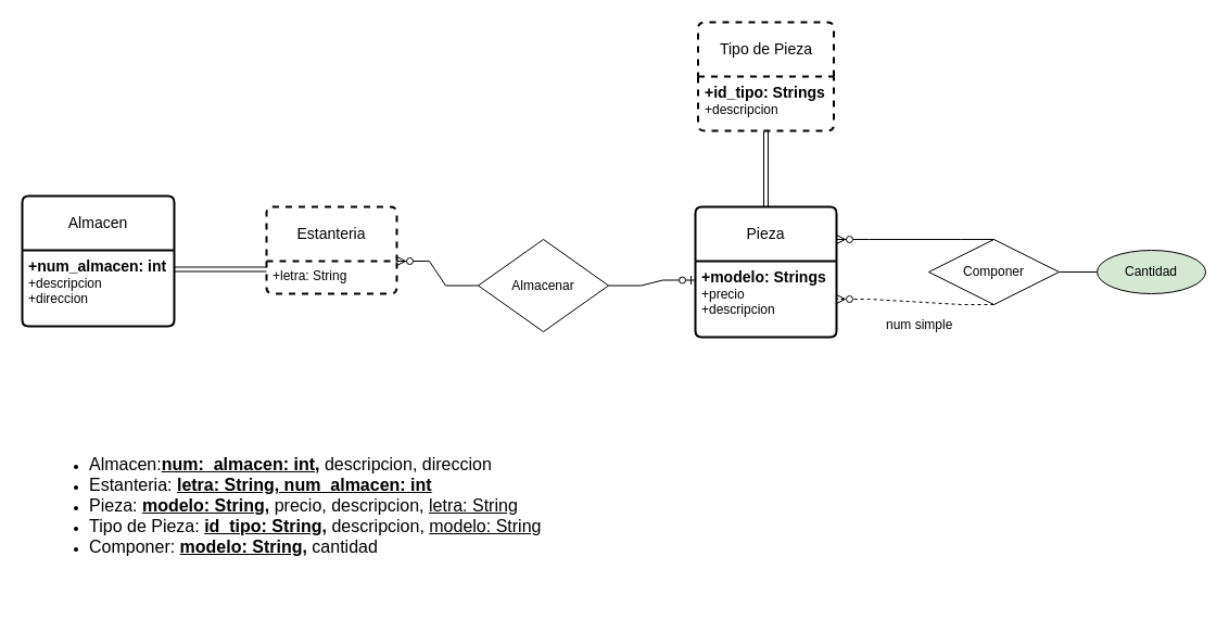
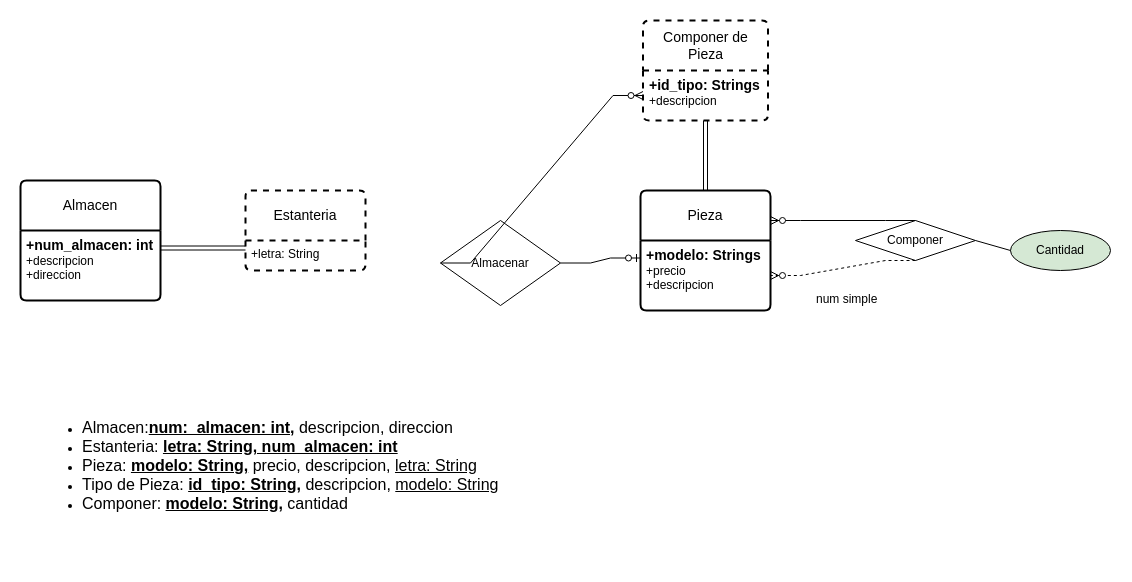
  <mxCell id="0" />
  <mxCell id="1" parent="0" />
- <mxCell id="2" value="Tipo de Pieza" style="swimlane;childLayout=stackLayout;horizontal=1;startSize=50;horizontalStack=0;rounded=1;fontSize=14;fontStyle=0;strokeWidth=2;resizeParent=0;resizeLast=1;shadow=0;dashed=1;align=center;arcSize=4;whiteSpace=wrap;html=1;" parent="1" vertex="1"><mxGeometry x="642.5" y="20" width="125" height="100" as="geometry" /></mxCell>
+ <mxCell id="2" value="Componer de Pieza" style="swimlane;childLayout=stackLayout;horizontal=1;startSize=50;horizontalStack=0;rounded=1;fontSize=14;fontStyle=0;strokeWidth=2;resizeParent=0;resizeLast=1;shadow=0;dashed=1;align=center;arcSize=4;whiteSpace=wrap;html=1;" parent="1" vertex="1"><mxGeometry x="642.5" y="20" width="125" height="100" as="geometry" /></mxCell>
  <mxCell id="3" value="&lt;font style=&quot;font-size: 14px;&quot;&gt;&lt;b&gt;+id_tipo: Strings&lt;br&gt;&lt;/b&gt;&lt;/font&gt;+descripcion" style="align=left;strokeColor=none;fillColor=none;spacingLeft=4;fontSize=12;verticalAlign=top;resizable=0;rotatable=0;part=1;html=1;" parent="2" vertex="1"><mxGeometry y="50" width="125" height="50" as="geometry" /></mxCell>
  <mxCell id="4" value="Pieza" style="swimlane;childLayout=stackLayout;horizontal=1;startSize=50;horizontalStack=0;rounded=1;fontSize=14;fontStyle=0;strokeWidth=2;resizeParent=0;resizeLast=1;shadow=0;dashed=0;align=center;arcSize=4;whiteSpace=wrap;html=1;" parent="1" vertex="1"><mxGeometry x="640" y="190" width="130" height="120" as="geometry" /></mxCell>
  <mxCell id="5" value="&lt;font style=&quot;font-size: 14px;&quot;&gt;&lt;b&gt;+modelo: Strings&lt;br&gt;&lt;/b&gt;&lt;/font&gt;+precio&lt;br&gt;+descripcion" style="align=left;strokeColor=none;fillColor=none;spacingLeft=4;fontSize=12;verticalAlign=top;resizable=0;rotatable=0;part=1;html=1;" parent="4" vertex="1"><mxGeometry y="50" width="130" height="70" as="geometry" /></mxCell>
  <mxCell id="6" value="Estanteria" style="swimlane;childLayout=stackLayout;horizontal=1;startSize=50;horizontalStack=0;rounded=1;fontSize=14;fontStyle=0;strokeWidth=2;resizeParent=0;resizeLast=1;shadow=0;dashed=1;align=center;arcSize=4;whiteSpace=wrap;html=1;" parent="1" vertex="1"><mxGeometry x="245" y="190" width="120" height="80" as="geometry" /></mxCell>
  <mxCell id="7" value="+letra: String" style="align=left;strokeColor=none;fillColor=none;spacingLeft=4;fontSize=12;verticalAlign=top;resizable=0;rotatable=0;part=1;html=1;" parent="6" vertex="1"><mxGeometry y="50" width="120" height="30" as="geometry" /></mxCell>
- <mxCell id="8" value="Componer" style="shape=rhombus;perimeter=rhombusPerimeter;whiteSpace=wrap;html=1;align=center;" parent="1" vertex="1"><mxGeometry x="855" y="220" width="120" height="60" as="geometry" /></mxCell>
+ <mxCell id="8" value="Componer" style="shape=rhombus;perimeter=rhombusPerimeter;whiteSpace=wrap;html=1;align=center;" parent="1" vertex="1"><mxGeometry x="855" y="220" width="120" height="40" as="geometry" /></mxCell>
  <mxCell id="9" value="Cantidad" style="ellipse;whiteSpace=wrap;html=1;align=center;fillColor=#d5e8d4;" parent="1" vertex="1"><mxGeometry x="1010" y="230" width="100" height="40" as="geometry" /></mxCell>
  <mxCell id="10" value="Almacenar" style="shape=rhombus;perimeter=rhombusPerimeter;whiteSpace=wrap;html=1;align=center;" parent="1" vertex="1"><mxGeometry x="440" y="220" width="120" height="85" as="geometry" /></mxCell>
  <mxCell id="11" value="Almacen" style="swimlane;childLayout=stackLayout;horizontal=1;startSize=50;horizontalStack=0;rounded=1;fontSize=14;fontStyle=0;strokeWidth=2;resizeParent=0;resizeLast=1;shadow=0;dashed=0;align=center;arcSize=4;whiteSpace=wrap;html=1;" parent="1" vertex="1"><mxGeometry x="20" y="180" width="140" height="120" as="geometry" /></mxCell>
  <mxCell id="12" value="&lt;font style=&quot;font-size: 14px;&quot;&gt;&lt;b&gt;+num_almacen: int&lt;br&gt;&lt;/b&gt;&lt;/font&gt;+descripcion&lt;br&gt;+direccion" style="align=left;strokeColor=none;fillColor=none;spacingLeft=4;fontSize=12;verticalAlign=top;resizable=0;rotatable=0;part=1;html=1;" parent="11" vertex="1"><mxGeometry y="50" width="140" height="70" as="geometry" /></mxCell>
  <mxCell id="13" value="" style="shape=link;html=1;rounded=0;exitX=0;exitY=0.25;exitDx=0;exitDy=0;entryX=1;entryY=0.25;entryDx=0;entryDy=0;" parent="1" source="7" target="12" edge="1"><mxGeometry width="100" relative="1" as="geometry"><mxPoint x="835" y="530" as="sourcePoint" /><mxPoint x="935" y="530" as="targetPoint" /></mxGeometry></mxCell>
  <mxCell id="14" value="" style="edgeStyle=entityRelationEdgeStyle;fontSize=12;html=1;endArrow=ERzeroToOne;endFill=1;rounded=0;entryX=0;entryY=0.25;entryDx=0;entryDy=0;exitX=1;exitY=0.5;exitDx=0;exitDy=0;" parent="1" source="10" target="5" edge="1"><mxGeometry width="100" height="100" relative="1" as="geometry"><mxPoint x="410" y="330" as="sourcePoint" /><mxPoint x="530" y="320" as="targetPoint" /></mxGeometry></mxCell>
- <mxCell id="15" value="" style="edgeStyle=entityRelationEdgeStyle;fontSize=12;html=1;endArrow=ERzeroToMany;endFill=1;rounded=0;exitX=0;exitY=0.5;exitDx=0;exitDy=0;entryX=1;entryY=0;entryDx=0;entryDy=0;" parent="1" source="10" target="7" edge="1"><mxGeometry width="100" height="100" relative="1" as="geometry"><mxPoint x="600" y="275" as="sourcePoint" /><mxPoint x="900" y="280" as="targetPoint" /></mxGeometry></mxCell>
+ <mxCell id="15" value="" style="edgeStyle=entityRelationEdgeStyle;fontSize=12;html=1;endArrow=ERzeroToMany;endFill=1;rounded=0;exitX=0;exitY=0.5;exitDx=0;exitDy=0;" parent="1" source="10" target="3" edge="1"><mxGeometry width="100" height="100" relative="1" as="geometry"><mxPoint x="600" y="275" as="sourcePoint" /><mxPoint x="900" y="280" as="targetPoint" /></mxGeometry></mxCell>
  <mxCell id="16" value="" style="endArrow=none;html=1;rounded=0;entryX=0;entryY=0.5;entryDx=0;entryDy=0;exitX=1;exitY=0.5;exitDx=0;exitDy=0;" parent="1" source="8" target="9" edge="1"><mxGeometry relative="1" as="geometry"><mxPoint x="640" y="340" as="sourcePoint" /><mxPoint x="800" y="340" as="targetPoint" /></mxGeometry></mxCell>
  <mxCell id="17" value="" style="edgeStyle=entityRelationEdgeStyle;fontSize=12;html=1;endArrow=ERzeroToMany;endFill=1;rounded=0;exitX=0.5;exitY=0;exitDx=0;exitDy=0;entryX=1;entryY=0.25;entryDx=0;entryDy=0;" parent="1" source="8" target="4" edge="1"><mxGeometry width="100" height="100" relative="1" as="geometry"><mxPoint x="770" y="220" as="sourcePoint" /><mxPoint x="960" y="190" as="targetPoint" /></mxGeometry></mxCell>
  <mxCell id="18" value="" style="edgeStyle=entityRelationEdgeStyle;fontSize=12;html=1;endArrow=ERzeroToMany;endFill=1;rounded=0;entryX=1;entryY=0.5;entryDx=0;entryDy=0;exitX=0.5;exitY=1;exitDx=0;exitDy=0;dashed=1;" parent="1" source="8" target="5" edge="1"><mxGeometry width="100" height="100" relative="1" as="geometry"><mxPoint x="820" y="350" as="sourcePoint" /><mxPoint x="920" y="250" as="targetPoint" /></mxGeometry></mxCell>
  <mxCell id="19" value="num simple" style="text;strokeColor=none;fillColor=none;spacingLeft=4;spacingRight=4;overflow=hidden;rotatable=0;points=[[0,0.5],[1,0.5]];portConstraint=eastwest;fontSize=12;whiteSpace=wrap;html=1;" parent="1" vertex="1"><mxGeometry x="810" y="285" width="110" height="30" as="geometry" /></mxCell>
  <mxCell id="20" value="" style="shape=link;html=1;rounded=0;exitX=0.5;exitY=1;exitDx=0;exitDy=0;entryX=0.5;entryY=0;entryDx=0;entryDy=0;" parent="1" source="3" target="4" edge="1"><mxGeometry width="100" relative="1" as="geometry"><mxPoint x="810" y="540" as="sourcePoint" /><mxPoint x="890" y="540" as="targetPoint" /></mxGeometry></mxCell>
  <mxCell id="21" value="&lt;ul&gt;&lt;li&gt;&lt;span style=&quot;font-size: 16px;&quot;&gt;Almacen:&lt;u style=&quot;font-weight: bold;&quot;&gt;num:_almacen: int,&lt;/u&gt;&amp;nbsp;descripcion, direccion&lt;/span&gt;&lt;/li&gt;&lt;li&gt;&lt;span style=&quot;font-size: 16px;&quot;&gt;Estanteria: &lt;b&gt;&lt;u&gt;letra: String, num_almacen: int&lt;/u&gt;&lt;/b&gt;&lt;/span&gt;&lt;/li&gt;&lt;li&gt;&lt;span style=&quot;font-size: 16px;&quot;&gt;Pieza: &lt;u style=&quot;font-weight: bold;&quot;&gt;modelo: String,&lt;/u&gt;&amp;nbsp;precio, descripcion, &lt;u&gt;letra: String&lt;/u&gt;&lt;/span&gt;&lt;/li&gt;&lt;li&gt;&lt;span style=&quot;font-size: 16px;&quot;&gt;Tipo de Pieza: &lt;u style=&quot;font-weight: bold;&quot;&gt;id_tipo: String,&lt;/u&gt;&amp;nbsp;descripcion, &lt;u&gt;modelo: String&lt;/u&gt;&lt;/span&gt;&lt;/li&gt;&lt;li&gt;&lt;span style=&quot;font-size: 16px;&quot;&gt;Componer: &lt;u style=&quot;font-weight: bold;&quot;&gt;modelo: String,&lt;/u&gt;&amp;nbsp;cantidad&lt;/span&gt;&lt;/li&gt;&lt;/ul&gt;" style="text;strokeColor=none;fillColor=none;html=1;whiteSpace=wrap;verticalAlign=middle;overflow=hidden;" vertex="1" parent="1"><mxGeometry x="40" y="370" width="640" height="190" as="geometry" /></mxCell>
